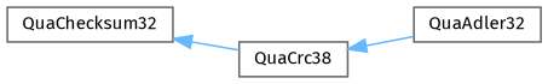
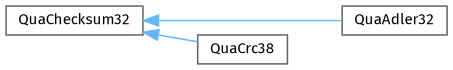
  digraph {
    fontname="Fira Sans"
    rankdir=LR
    node [color=grey40 fillcolor=white fontname="Fira Sans" fontsize=10 shape=box style=filled]
    edge [color=steelblue1 dir=back fontname="Fira Sans" fontsize=10 labelfontname=Helvetica labelfontsize=10 style=solid]
    n1 [height=0.2 label=QuaChecksum32 width=0.4]
    n2 [height=0.2 label=QuaAdler32 width=0.4]
    n3 [height=0.2 label=QuaCrc38 width=0.4]
-   n3 -> n2
+   n1 -> n2
    n1 -> n3
  }
